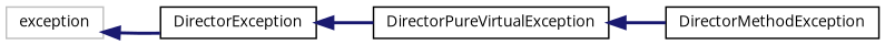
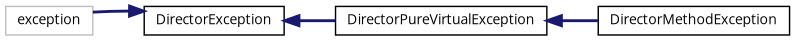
  digraph {
    fontname="Open Sans"
    rankdir=LR
    node [color=black fillcolor=white fontname="Open Sans" fontsize=10 shape=record style=filled]
    edge [color=midnightblue dir=back fontname="Open Sans" fontsize=10 labelfontname=Helvetica labelfontsize=10 style=bold]
    n1 [color=grey75 height=0.2 label=exception width=0.4]
    n2 [height=0.2 label=DirectorException width=0.4]
    n3 [height=0.2 label=DirectorPureVirtualException width=0.4]
    n4 [height=0.2 label=DirectorMethodException width=0.4]
-   n1 -> n2
+   n2 -> n1
    n2 -> n3
    n3 -> n4
  }
